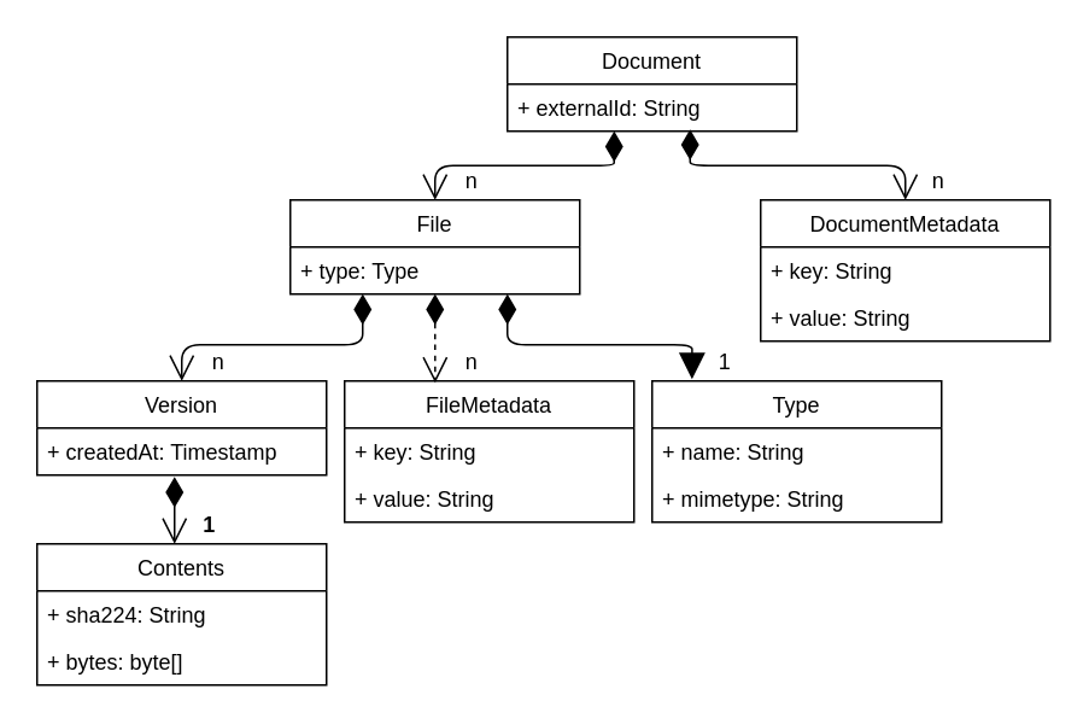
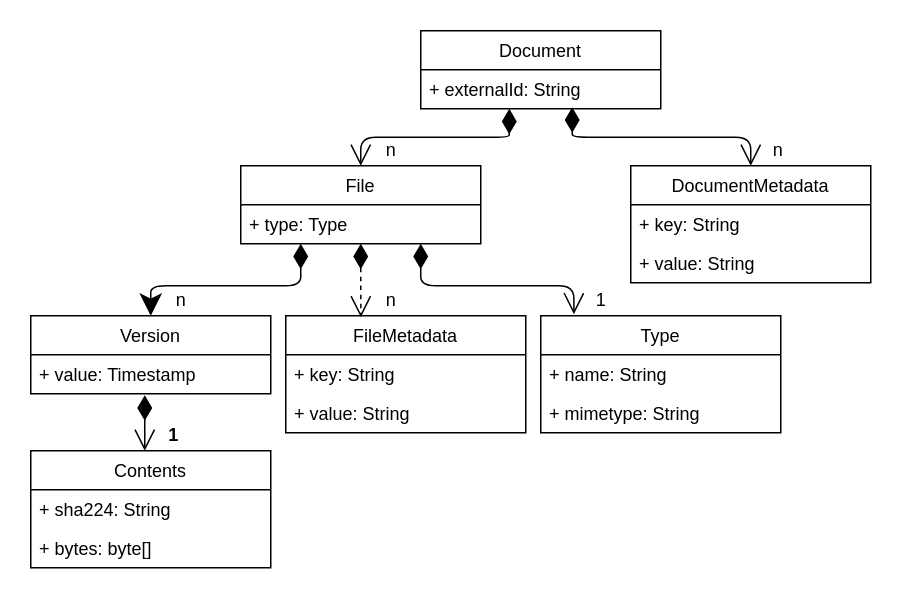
  <mxCell id="0" />
  <mxCell id="1" parent="0" />
  <mxCell id="2" value="Document" style="swimlane;fontStyle=0;childLayout=stackLayout;horizontal=1;startSize=26;fillColor=none;horizontalStack=0;resizeParent=1;resizeParentMax=0;resizeLast=0;collapsible=1;marginBottom=0;" vertex="1" parent="1"><mxGeometry x="280" y="20" width="160" height="52" as="geometry"><mxRectangle x="480" y="150" width="90" height="26" as="alternateBounds" /></mxGeometry></mxCell>
  <mxCell id="3" value="+ externalId: String" style="text;strokeColor=none;fillColor=none;align=left;verticalAlign=top;spacingLeft=4;spacingRight=4;overflow=hidden;rotatable=0;points=[[0,0.5],[1,0.5]];portConstraint=eastwest;" vertex="1" parent="2"><mxGeometry y="26" width="160" height="26" as="geometry" /></mxCell>
  <mxCell id="4" value="DocumentMetadata" style="swimlane;fontStyle=0;childLayout=stackLayout;horizontal=1;startSize=26;fillColor=none;horizontalStack=0;resizeParent=1;resizeParentMax=0;resizeLast=0;collapsible=1;marginBottom=0;" vertex="1" parent="1"><mxGeometry x="420" y="110" width="160" height="78" as="geometry"><mxRectangle x="600" y="230" width="140" height="26" as="alternateBounds" /></mxGeometry></mxCell>
  <mxCell id="5" value="+ key: String" style="text;strokeColor=none;fillColor=none;align=left;verticalAlign=top;spacingLeft=4;spacingRight=4;overflow=hidden;rotatable=0;points=[[0,0.5],[1,0.5]];portConstraint=eastwest;" vertex="1" parent="4"><mxGeometry y="26" width="160" height="26" as="geometry" /></mxCell>
  <mxCell id="6" value="+ value: String" style="text;strokeColor=none;fillColor=none;align=left;verticalAlign=top;spacingLeft=4;spacingRight=4;overflow=hidden;rotatable=0;points=[[0,0.5],[1,0.5]];portConstraint=eastwest;" vertex="1" parent="4"><mxGeometry y="52" width="160" height="26" as="geometry" /></mxCell>
  <mxCell id="7" value="" style="endArrow=open;html=1;endSize=12;startArrow=diamondThin;startSize=14;startFill=1;edgeStyle=orthogonalEdgeStyle;align=left;verticalAlign=bottom;exitX=0.631;exitY=0.962;exitDx=0;exitDy=0;entryX=0.5;entryY=0;entryDx=0;entryDy=0;exitPerimeter=0;" edge="1" parent="1" source="3" target="4"><mxGeometry x="-1" y="3" relative="1" as="geometry"><mxPoint x="280" y="230" as="sourcePoint" /><mxPoint x="440" y="230" as="targetPoint" /></mxGeometry></mxCell>
  <mxCell id="8" value="File" style="swimlane;fontStyle=0;childLayout=stackLayout;horizontal=1;startSize=26;fillColor=none;horizontalStack=0;resizeParent=1;resizeParentMax=0;resizeLast=0;collapsible=1;marginBottom=0;" vertex="1" parent="1"><mxGeometry x="160" y="110" width="160" height="52" as="geometry"><mxRectangle x="380" y="240" width="50" height="26" as="alternateBounds" /></mxGeometry></mxCell>
  <mxCell id="9" value="+ type: Type" style="text;strokeColor=none;fillColor=none;align=left;verticalAlign=top;spacingLeft=4;spacingRight=4;overflow=hidden;rotatable=0;points=[[0,0.5],[1,0.5]];portConstraint=eastwest;" vertex="1" parent="8"><mxGeometry y="26" width="160" height="26" as="geometry" /></mxCell>
  <mxCell id="10" value="" style="endArrow=open;html=1;endSize=12;startArrow=diamondThin;startSize=14;startFill=1;edgeStyle=orthogonalEdgeStyle;align=left;verticalAlign=bottom;entryX=0.5;entryY=0;entryDx=0;entryDy=0;exitX=0.369;exitY=1;exitDx=0;exitDy=0;exitPerimeter=0;" edge="1" parent="1" source="3" target="8"><mxGeometry x="-1" y="3" relative="1" as="geometry"><mxPoint x="180" y="210" as="sourcePoint" /><mxPoint x="340" y="210" as="targetPoint" /></mxGeometry></mxCell>
  <mxCell id="11" value="Type" style="swimlane;fontStyle=0;childLayout=stackLayout;horizontal=1;startSize=26;fillColor=none;horizontalStack=0;resizeParent=1;resizeParentMax=0;resizeLast=0;collapsible=1;marginBottom=0;" vertex="1" parent="1"><mxGeometry x="360" y="210" width="160" height="78" as="geometry"><mxRectangle x="600" y="230" width="140" height="26" as="alternateBounds" /></mxGeometry></mxCell>
  <mxCell id="12" value="+ name: String" style="text;strokeColor=none;fillColor=none;align=left;verticalAlign=top;spacingLeft=4;spacingRight=4;overflow=hidden;rotatable=0;points=[[0,0.5],[1,0.5]];portConstraint=eastwest;" vertex="1" parent="11"><mxGeometry y="26" width="160" height="26" as="geometry" /></mxCell>
  <mxCell id="13" value="+ mimetype: String" style="text;strokeColor=none;fillColor=none;align=left;verticalAlign=top;spacingLeft=4;spacingRight=4;overflow=hidden;rotatable=0;points=[[0,0.5],[1,0.5]];portConstraint=eastwest;" vertex="1" parent="11"><mxGeometry y="52" width="160" height="26" as="geometry" /></mxCell>
  <mxCell id="14" value="n" style="text;html=1;align=center;verticalAlign=middle;resizable=0;points=[];autosize=1;" vertex="1" parent="1"><mxGeometry x="508" y="90" width="20" height="20" as="geometry" /></mxCell>
  <mxCell id="15" value="FileMetadata" style="swimlane;fontStyle=0;childLayout=stackLayout;horizontal=1;startSize=26;fillColor=none;horizontalStack=0;resizeParent=1;resizeParentMax=0;resizeLast=0;collapsible=1;marginBottom=0;" vertex="1" parent="1"><mxGeometry x="190" y="210" width="160" height="78" as="geometry"><mxRectangle x="600" y="230" width="140" height="26" as="alternateBounds" /></mxGeometry></mxCell>
  <mxCell id="16" value="+ key: String" style="text;strokeColor=none;fillColor=none;align=left;verticalAlign=top;spacingLeft=4;spacingRight=4;overflow=hidden;rotatable=0;points=[[0,0.5],[1,0.5]];portConstraint=eastwest;" vertex="1" parent="15"><mxGeometry y="26" width="160" height="26" as="geometry" /></mxCell>
  <mxCell id="17" value="+ value: String" style="text;strokeColor=none;fillColor=none;align=left;verticalAlign=top;spacingLeft=4;spacingRight=4;overflow=hidden;rotatable=0;points=[[0,0.5],[1,0.5]];portConstraint=eastwest;" vertex="1" parent="15"><mxGeometry y="52" width="160" height="26" as="geometry" /></mxCell>
- <mxCell id="18" value="" style="endArrow=block;html=1;endSize=12;startArrow=diamondThin;startSize=14;startFill=1;edgeStyle=orthogonalEdgeStyle;align=left;verticalAlign=bottom;exitX=0.75;exitY=1;exitDx=0;exitDy=0;entryX=0.138;entryY=-0.013;entryDx=0;entryDy=0;entryPerimeter=0;" edge="1" parent="1" source="8" target="11"><mxGeometry x="-1" y="3" relative="1" as="geometry"><mxPoint x="180" y="300" as="sourcePoint" /><mxPoint x="340" y="300" as="targetPoint" /><Array as="points"><mxPoint x="280" y="190" /><mxPoint x="382" y="190" /></Array></mxGeometry></mxCell>
+ <mxCell id="18" value="" style="endArrow=open;html=1;endSize=12;startArrow=diamondThin;startSize=14;startFill=1;edgeStyle=orthogonalEdgeStyle;align=left;verticalAlign=bottom;exitX=0.75;exitY=1;exitDx=0;exitDy=0;entryX=0.138;entryY=-0.013;entryDx=0;entryDy=0;entryPerimeter=0;" edge="1" parent="1" source="8" target="11"><mxGeometry x="-1" y="3" relative="1" as="geometry"><mxPoint x="180" y="300" as="sourcePoint" /><mxPoint x="340" y="300" as="targetPoint" /><Array as="points"><mxPoint x="280" y="190" /><mxPoint x="382" y="190" /></Array></mxGeometry></mxCell>
  <mxCell id="19" value="" style="endArrow=open;html=1;endSize=12;startArrow=diamondThin;startSize=14;startFill=1;edgeStyle=orthogonalEdgeStyle;align=left;verticalAlign=bottom;exitX=0.5;exitY=1;exitDx=0;exitDy=0;entryX=0.313;entryY=0.013;entryDx=0;entryDy=0;entryPerimeter=0;dashed=1;" edge="1" parent="1" source="8" target="15"><mxGeometry x="-1" y="3" relative="1" as="geometry"><mxPoint x="250" y="160" as="sourcePoint" /><mxPoint x="347.08" y="218.986" as="targetPoint" /></mxGeometry></mxCell>
  <mxCell id="20" value="Version" style="swimlane;fontStyle=0;childLayout=stackLayout;horizontal=1;startSize=26;fillColor=none;horizontalStack=0;resizeParent=1;resizeParentMax=0;resizeLast=0;collapsible=1;marginBottom=0;" vertex="1" parent="1"><mxGeometry x="20" y="210" width="160" height="52" as="geometry"><mxRectangle x="600" y="230" width="140" height="26" as="alternateBounds" /></mxGeometry></mxCell>
- <mxCell id="21" value="+ createdAt: Timestamp" style="text;strokeColor=none;fillColor=none;align=left;verticalAlign=top;spacingLeft=4;spacingRight=4;overflow=hidden;rotatable=0;points=[[0,0.5],[1,0.5]];portConstraint=eastwest;" vertex="1" parent="20"><mxGeometry y="26" width="160" height="26" as="geometry" /></mxCell>
- <mxCell id="22" value="" style="endArrow=open;html=1;endSize=12;startArrow=diamondThin;startSize=14;startFill=1;edgeStyle=orthogonalEdgeStyle;align=left;verticalAlign=bottom;exitX=0.25;exitY=1;exitDx=0;exitDy=0;" edge="1" parent="1" source="8" target="20"><mxGeometry x="-1" y="3" relative="1" as="geometry"><mxPoint x="230" y="140" as="sourcePoint" /><mxPoint x="180" y="300" as="targetPoint" /><Array as="points"><mxPoint x="200" y="190" /><mxPoint x="100" y="190" /></Array></mxGeometry></mxCell>
+ <mxCell id="21" value="+ value: Timestamp" style="text;strokeColor=none;fillColor=none;align=left;verticalAlign=top;spacingLeft=4;spacingRight=4;overflow=hidden;rotatable=0;points=[[0,0.5],[1,0.5]];portConstraint=eastwest;" vertex="1" parent="20"><mxGeometry y="26" width="160" height="26" as="geometry" /></mxCell>
+ <mxCell id="22" value="" style="endArrow=classic;html=1;endSize=12;startArrow=diamondThin;startSize=14;startFill=1;edgeStyle=orthogonalEdgeStyle;align=left;verticalAlign=bottom;exitX=0.25;exitY=1;exitDx=0;exitDy=0;" edge="1" parent="1" source="8" target="20"><mxGeometry x="-1" y="3" relative="1" as="geometry"><mxPoint x="230" y="140" as="sourcePoint" /><mxPoint x="180" y="300" as="targetPoint" /><Array as="points"><mxPoint x="200" y="190" /><mxPoint x="100" y="190" /></Array></mxGeometry></mxCell>
  <mxCell id="23" value="Contents" style="swimlane;fontStyle=0;childLayout=stackLayout;horizontal=1;startSize=26;fillColor=none;horizontalStack=0;resizeParent=1;resizeParentMax=0;resizeLast=0;collapsible=1;marginBottom=0;" vertex="1" parent="1"><mxGeometry x="20" y="300" width="160" height="78" as="geometry"><mxRectangle x="600" y="230" width="140" height="26" as="alternateBounds" /></mxGeometry></mxCell>
  <mxCell id="24" value="+ sha224: String" style="text;strokeColor=none;fillColor=none;align=left;verticalAlign=top;spacingLeft=4;spacingRight=4;overflow=hidden;rotatable=0;points=[[0,0.5],[1,0.5]];portConstraint=eastwest;" vertex="1" parent="23"><mxGeometry y="26" width="160" height="26" as="geometry" /></mxCell>
  <mxCell id="25" value="+ bytes: byte[]" style="text;strokeColor=none;fillColor=none;align=left;verticalAlign=top;spacingLeft=4;spacingRight=4;overflow=hidden;rotatable=0;points=[[0,0.5],[1,0.5]];portConstraint=eastwest;" vertex="1" parent="23"><mxGeometry y="52" width="160" height="26" as="geometry" /></mxCell>
  <mxCell id="26" value="" style="endArrow=open;html=1;endSize=12;startArrow=diamondThin;startSize=14;startFill=1;edgeStyle=orthogonalEdgeStyle;align=left;verticalAlign=bottom;exitX=0.475;exitY=1.038;exitDx=0;exitDy=0;exitPerimeter=0;" edge="1" parent="1" source="21"><mxGeometry x="-1" y="3" relative="1" as="geometry"><mxPoint x="20" y="390" as="sourcePoint" /><mxPoint x="96" y="300" as="targetPoint" /></mxGeometry></mxCell>
  <mxCell id="27" value="n" style="text;html=1;align=center;verticalAlign=middle;resizable=0;points=[];autosize=1;" vertex="1" parent="1"><mxGeometry x="250" y="90" width="20" height="20" as="geometry" /></mxCell>
  <mxCell id="28" value="n" style="text;html=1;align=center;verticalAlign=middle;resizable=0;points=[];autosize=1;" vertex="1" parent="1"><mxGeometry x="250" y="190" width="20" height="20" as="geometry" /></mxCell>
  <mxCell id="29" value="n" style="text;html=1;align=center;verticalAlign=middle;resizable=0;points=[];autosize=1;" vertex="1" parent="1"><mxGeometry x="110" y="190" width="20" height="20" as="geometry" /></mxCell>
  <mxCell id="30" value="1" style="text;html=1;align=center;verticalAlign=middle;resizable=0;points=[];autosize=1;fontStyle=1" vertex="1" parent="1"><mxGeometry x="105" y="280" width="20" height="20" as="geometry" /></mxCell>
  <mxCell id="31" value="1" style="text;html=1;align=center;verticalAlign=middle;resizable=0;points=[];autosize=1;" vertex="1" parent="1"><mxGeometry x="390" y="190" width="20" height="20" as="geometry" /></mxCell>
